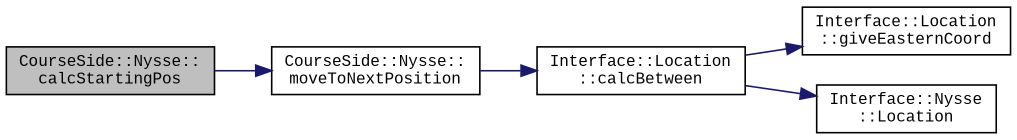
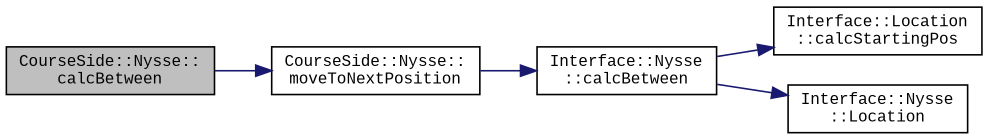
  digraph {
    fontname="Liberation Mono"
    rankdir=LR
    node [color=black fillcolor=white fontname="Liberation Mono" fontsize=10 shape=record style=filled]
    edge [color=midnightblue fontname="Liberation Mono" fontsize=10 labelfontname=Helvetica labelfontsize=10 style=solid]
-   n1 [fillcolor=grey75 fontcolor=black height=0.2 label="CourseSide::Nysse::\lcalcStartingPos" width=0.4]
+   n1 [fillcolor=grey75 fontcolor=black height=0.2 label="CourseSide::Nysse::\lcalcBetween" width=0.4]
    n2 [height=0.2 label="CourseSide::Nysse::\lmoveToNextPosition" width=0.4]
-   n3 [height=0.2 label="Interface::Location\l::calcBetween" width=0.4]
-   n4 [height=0.2 label="Interface::Location\l::giveEasternCoord" width=0.4]
+   n3 [height=0.2 label="Interface::Nysse\l::calcBetween" width=0.4]
+   n4 [height=0.2 label="Interface::Location\l::calcStartingPos" width=0.4]
    n5 [height=0.2 label="Interface::Nysse\l::Location" width=0.4]
    n1 -> n2
    n2 -> n3
    n3 -> n4
    n3 -> n5
  }
